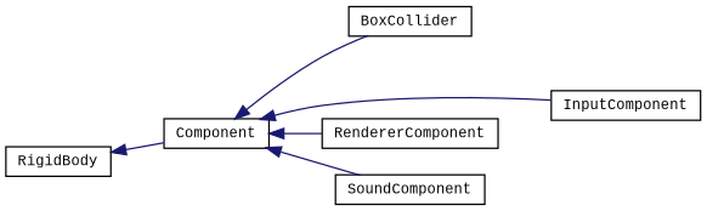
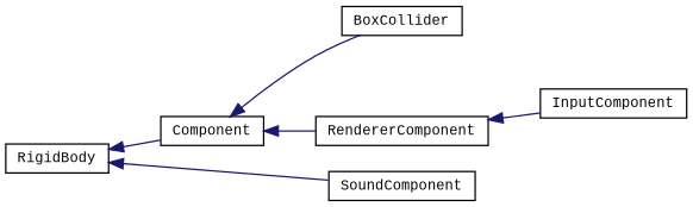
  digraph {
    fontname="Liberation Mono"
    rankdir=LR
    node [color=black fillcolor=white fontname="Liberation Mono" fontsize=10 shape=record style=filled]
    edge [color=midnightblue dir=back fontname="Liberation Mono" fontsize=10 labelfontname=Helvetica labelfontsize=10 style=solid]
    n1 [height=0.2 label=Component width=0.4]
    n2 [height=0.2 label=BoxCollider width=0.4]
    n3 [height=0.2 label=InputComponent width=0.4]
    n4 [height=0.2 label=RendererComponent width=0.4]
    n5 [height=0.2 label=SoundComponent width=0.4]
    n6 [height=0.2 label=RigidBody width=0.4]
    n1 -> n2
-   n1 -> n3
+   n4 -> n3
    n1 -> n4
-   n1 -> n5
+   n6 -> n5
    n6 -> n1
  }
